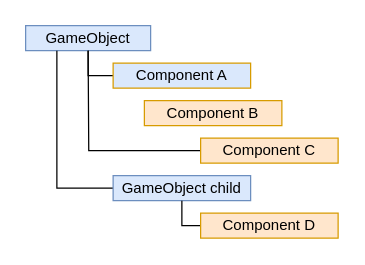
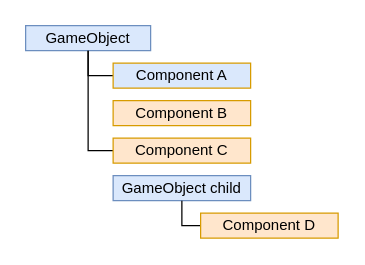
  <mxCell id="0" />
  <mxCell id="1" parent="0" />
  <mxCell id="2" value="&lt;div&gt;GameObject&lt;br&gt;&lt;/div&gt;" style="rounded=0;whiteSpace=wrap;html=1;fillColor=#dae8fc;strokeColor=#6c8ebf;" vertex="1" parent="1"><mxGeometry x="20" y="20" width="100" height="20" as="geometry" /></mxCell>
- <mxCell id="3" style="edgeStyle=orthogonalEdgeStyle;rounded=0;orthogonalLoop=1;jettySize=auto;html=1;exitX=0;exitY=0.5;exitDx=0;exitDy=0;entryX=0.25;entryY=1;entryDx=0;entryDy=0;endArrow=none;endFill=0;" edge="1" parent="1" source="4" target="2"><mxGeometry relative="1" as="geometry" /></mxCell>
  <mxCell id="4" value="GameObject child" style="rounded=0;whiteSpace=wrap;html=1;fillColor=#dae8fc;strokeColor=#6c8ebf;" vertex="1" parent="1"><mxGeometry x="90" y="140" width="110" height="20" as="geometry" /></mxCell>
  <mxCell id="5" style="edgeStyle=orthogonalEdgeStyle;rounded=0;orthogonalLoop=1;jettySize=auto;html=1;exitX=0;exitY=0.5;exitDx=0;exitDy=0;entryX=0.5;entryY=1;entryDx=0;entryDy=0;endArrow=none;endFill=0;" edge="1" parent="1" source="6" target="2"><mxGeometry relative="1" as="geometry" /></mxCell>
  <mxCell id="6" value="Component A" style="rounded=0;whiteSpace=wrap;html=1;fillColor=#dae8fc;strokeColor=#d79b00;" vertex="1" parent="1"><mxGeometry x="90" y="50" width="110" height="20" as="geometry" /></mxCell>
- <mxCell id="7" value="Component B" style="rounded=0;whiteSpace=wrap;html=1;fillColor=#ffe6cc;strokeColor=#d79b00;" vertex="1" parent="1"><mxGeometry x="115" y="80" width="110" height="20" as="geometry" /></mxCell>
+ <mxCell id="7" value="Component B" style="rounded=0;whiteSpace=wrap;html=1;fillColor=#ffe6cc;strokeColor=#d79b00;" vertex="1" parent="1"><mxGeometry x="90" y="80" width="110" height="20" as="geometry" /></mxCell>
  <mxCell id="8" style="edgeStyle=orthogonalEdgeStyle;rounded=0;orthogonalLoop=1;jettySize=auto;html=1;exitX=0;exitY=0.5;exitDx=0;exitDy=0;endArrow=none;endFill=0;" edge="1" parent="1" source="9"><mxGeometry relative="1" as="geometry"><mxPoint x="70" y="40" as="targetPoint" /></mxGeometry></mxCell>
- <mxCell id="9" value="Component C" style="rounded=0;whiteSpace=wrap;html=1;fillColor=#ffe6cc;strokeColor=#d79b00;" vertex="1" parent="1"><mxGeometry x="160" y="110" width="110" height="20" as="geometry" /></mxCell>
+ <mxCell id="9" value="Component C" style="rounded=0;whiteSpace=wrap;html=1;fillColor=#ffe6cc;strokeColor=#d79b00;" vertex="1" parent="1"><mxGeometry x="90" y="110" width="110" height="20" as="geometry" /></mxCell>
  <mxCell id="10" style="edgeStyle=orthogonalEdgeStyle;rounded=0;orthogonalLoop=1;jettySize=auto;html=1;exitX=0;exitY=0.5;exitDx=0;exitDy=0;entryX=0.5;entryY=1;entryDx=0;entryDy=0;endArrow=none;endFill=0;" edge="1" parent="1" source="11" target="4"><mxGeometry relative="1" as="geometry" /></mxCell>
  <mxCell id="11" value="Component D" style="rounded=0;whiteSpace=wrap;html=1;fillColor=#ffe6cc;strokeColor=#d79b00;" vertex="1" parent="1"><mxGeometry x="160" y="170" width="110" height="20" as="geometry" /></mxCell>
